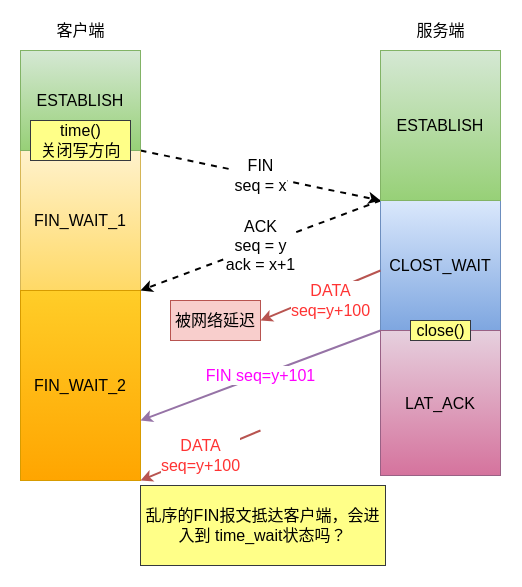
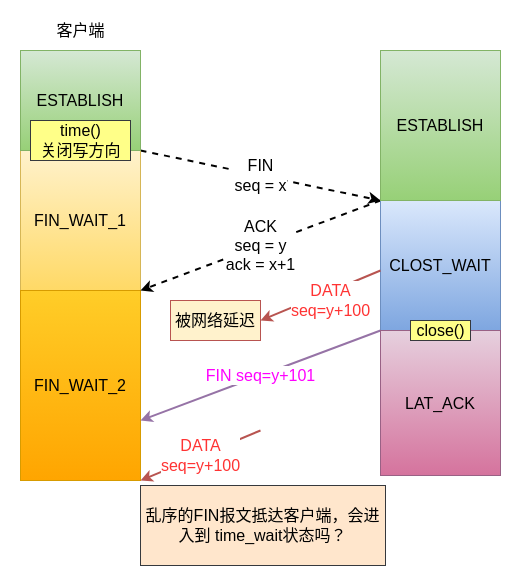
  <mxCell id="0" />
  <mxCell id="1" parent="0" />
- <mxCell id="2" value="乱序的FIN报文抵达客户端，会进入到 time_wait状态吗？" style="rounded=0;whiteSpace=wrap;html=1;fontSize=16;fillColor=#ffff88;strokeColor=#36393d;" parent="1" vertex="1"><mxGeometry x="140" y="485" width="245" height="80" as="geometry" /></mxCell>
+ <mxCell id="2" value="乱序的FIN报文抵达客户端，会进入到 time_wait状态吗？" style="rounded=0;whiteSpace=wrap;html=1;fontSize=16;fillColor=#ffe6cc;strokeColor=#36393d;" parent="1" vertex="1"><mxGeometry x="140" y="485" width="245" height="80" as="geometry" /></mxCell>
  <mxCell id="3" value="FIN &lt;br&gt;seq = x" style="rounded=0;orthogonalLoop=1;jettySize=auto;html=1;entryX=0;entryY=0;entryDx=0;entryDy=0;fontSize=16;exitX=1;exitY=0;exitDx=0;exitDy=0;strokeWidth=2;dashed=1;" edge="1" parent="1" source="4" target="8"><mxGeometry relative="1" as="geometry" /></mxCell>
  <mxCell id="4" value="FIN_WAIT_1" style="rounded=0;whiteSpace=wrap;html=1;fontSize=16;gradientColor=#ffd966;fillColor=#fff2cc;strokeColor=#d6b656;" vertex="1" parent="1"><mxGeometry x="20" y="150" width="120" height="140" as="geometry" /></mxCell>
  <mxCell id="5" value="FIN_WAIT_2" style="rounded=0;whiteSpace=wrap;html=1;fontSize=16;gradientColor=#ffa500;fillColor=#ffcd28;strokeColor=#d79b00;" vertex="1" parent="1"><mxGeometry x="20" y="290" width="120" height="190" as="geometry" /></mxCell>
  <mxCell id="6" value="ACK &lt;br&gt;seq = y&lt;br&gt;ack = x+1" style="edgeStyle=none;rounded=0;orthogonalLoop=1;jettySize=auto;html=1;entryX=1;entryY=0;entryDx=0;entryDy=0;fontSize=16;exitX=0;exitY=0;exitDx=0;exitDy=0;strokeWidth=2;dashed=1;" edge="1" parent="1" source="8" target="5"><mxGeometry relative="1" as="geometry" /></mxCell>
  <mxCell id="7" value="" style="edgeStyle=none;rounded=0;orthogonalLoop=1;jettySize=auto;html=1;fontSize=16;" edge="1" parent="1" target="10"><mxGeometry relative="1" as="geometry"><mxPoint x="440" y="330" as="sourcePoint" /></mxGeometry></mxCell>
  <mxCell id="8" value="CLOST_WAIT" style="rounded=0;whiteSpace=wrap;html=1;fontSize=16;gradientColor=#7ea6e0;fillColor=#dae8fc;strokeColor=#6c8ebf;" vertex="1" parent="1"><mxGeometry x="380" y="200" width="120" height="130" as="geometry" /></mxCell>
  <mxCell id="9" value="&lt;font color=&quot;#ff00ff&quot;&gt;FIN seq=y+101&lt;br&gt;&lt;/font&gt;" style="edgeStyle=none;rounded=0;orthogonalLoop=1;jettySize=auto;html=1;fontSize=16;exitX=0;exitY=0;exitDx=0;exitDy=0;strokeWidth=2;fillColor=#e1d5e7;strokeColor=#9673a6;" edge="1" parent="1" source="10"><mxGeometry relative="1" as="geometry"><mxPoint x="140" y="420" as="targetPoint" /></mxGeometry></mxCell>
  <mxCell id="10" value="LAT_ACK" style="rounded=0;whiteSpace=wrap;html=1;fontSize=16;gradientColor=#d5739d;fillColor=#e6d0de;strokeColor=#996185;" vertex="1" parent="1"><mxGeometry x="380" y="330" width="120" height="145" as="geometry" /></mxCell>
  <mxCell id="11" value="close()" style="text;html=1;align=center;verticalAlign=middle;resizable=0;points=[];autosize=1;strokeColor=#36393d;fillColor=#ffff88;fontSize=16;" vertex="1" parent="1"><mxGeometry x="410" y="320" width="60" height="20" as="geometry" /></mxCell>
  <mxCell id="12" value="&lt;font color=&quot;#ff3333&quot;&gt;DATA&lt;br&gt;seq=y+100&lt;br&gt;&lt;/font&gt;" style="edgeStyle=none;rounded=0;orthogonalLoop=1;jettySize=auto;html=1;fontSize=16;strokeWidth=2;fillColor=#f8cecc;strokeColor=#b85450;" edge="1" parent="1"><mxGeometry x="-0.112" y="8" relative="1" as="geometry"><mxPoint x="380" y="270" as="sourcePoint" /><mxPoint x="260" y="320" as="targetPoint" /><mxPoint as="offset" /></mxGeometry></mxCell>
  <mxCell id="13" value="客户端" style="text;html=1;align=center;verticalAlign=middle;resizable=0;points=[];autosize=1;strokeColor=none;fillColor=none;fontSize=16;" vertex="1" parent="1"><mxGeometry x="40" y="60" width="60" height="20" as="geometry" /></mxCell>
  <mxCell id="14" value="ESTABLISH" style="rounded=0;whiteSpace=wrap;html=1;fontSize=16;gradientColor=#97d077;fillColor=#d5e8d4;strokeColor=#82b366;" vertex="1" parent="1"><mxGeometry x="380" y="50" width="120" height="150" as="geometry" /></mxCell>
  <mxCell id="15" value="ESTABLISH" style="rounded=0;whiteSpace=wrap;html=1;fontSize=16;gradientColor=#97d077;fillColor=#d5e8d4;strokeColor=#82b366;" vertex="1" parent="1"><mxGeometry x="20" y="50" width="120" height="100" as="geometry" /></mxCell>
  <mxCell id="16" value="time()&lt;br&gt;关闭写方向" style="text;html=1;align=center;verticalAlign=middle;resizable=0;points=[];autosize=1;strokeColor=#36393d;fillColor=#ffff88;fontSize=16;" vertex="1" parent="1"><mxGeometry x="30" y="120" width="100" height="40" as="geometry" /></mxCell>
  <mxCell id="17" value="客户端" style="text;html=1;align=center;verticalAlign=middle;resizable=0;points=[];autosize=1;strokeColor=none;fillColor=none;fontSize=16;" vertex="1" parent="1"><mxGeometry x="50" y="20" width="60" height="20" as="geometry" /></mxCell>
- <mxCell id="18" value="服务端" style="text;html=1;align=center;verticalAlign=middle;resizable=0;points=[];autosize=1;strokeColor=none;fillColor=none;fontSize=16;" vertex="1" parent="1"><mxGeometry x="410" y="20" width="60" height="20" as="geometry" /></mxCell>
- <mxCell id="19" value="被网络延迟" style="rounded=0;whiteSpace=wrap;html=1;fontSize=16;fillColor=#f8cecc;strokeColor=#b85450;" vertex="1" parent="1"><mxGeometry x="170" y="300" width="90" height="40" as="geometry" /></mxCell>
+ <mxCell id="19" value="被网络延迟" style="rounded=0;whiteSpace=wrap;html=1;fontSize=16;fillColor=#fff2cc;strokeColor=#b85450;" vertex="1" parent="1"><mxGeometry x="170" y="300" width="90" height="40" as="geometry" /></mxCell>
  <mxCell id="20" value="&lt;span style=&quot;color: rgb(255 , 51 , 51)&quot;&gt;DATA&lt;/span&gt;&lt;br style=&quot;color: rgb(255 , 51 , 51)&quot;&gt;&lt;span style=&quot;color: rgb(255 , 51 , 51)&quot;&gt;seq=y+100&lt;/span&gt;&lt;font color=&quot;#ff3333&quot;&gt;&lt;br&gt;&lt;/font&gt;" style="edgeStyle=none;rounded=0;orthogonalLoop=1;jettySize=auto;html=1;fontSize=16;strokeWidth=2;fillColor=#f8cecc;strokeColor=#b85450;" edge="1" parent="1"><mxGeometry relative="1" as="geometry"><mxPoint x="260" y="430" as="sourcePoint" /><mxPoint x="140" y="480" as="targetPoint" /></mxGeometry></mxCell>
